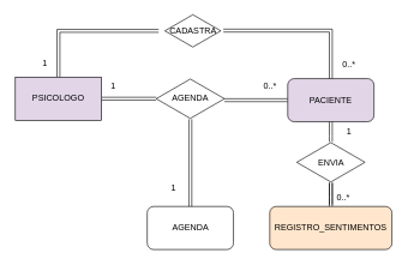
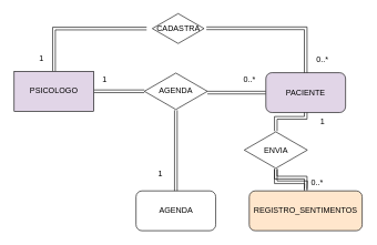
  <mxCell id="0" />
  <mxCell id="1" parent="0" />
  <mxCell id="2" value="" style="edgeStyle=orthogonalEdgeStyle;shape=link;curved=1;rounded=0;orthogonalLoop=1;jettySize=auto;html=1;exitX=0.5;exitY=0;exitDx=0;exitDy=0;" edge="1" parent="1" source="3" target="21"><mxGeometry relative="1" as="geometry" /></mxCell>
  <mxCell id="3" value="REGISTRO_SENTIMENTOS" style="rounded=1;whiteSpace=wrap;html=1;fillColor=#ffe6cc;" vertex="1" parent="1"><mxGeometry x="374" y="287" width="170" height="60" as="geometry" /></mxCell>
  <mxCell id="4" style="edgeStyle=orthogonalEdgeStyle;shape=link;curved=1;rounded=0;orthogonalLoop=1;jettySize=auto;html=1;entryX=0.5;entryY=0;entryDx=0;entryDy=0;" edge="1" parent="1" source="5" target="10"><mxGeometry relative="1" as="geometry" /></mxCell>
  <mxCell id="5" value="CADASTRA" style="html=1;whiteSpace=wrap;aspect=fixed;shape=isoRectangle;" vertex="1" parent="1"><mxGeometry x="219.5" y="20" width="95" height="45" as="geometry" /></mxCell>
  <mxCell id="6" value="AGENDA" style="rounded=1;whiteSpace=wrap;html=1;" vertex="1" parent="1"><mxGeometry x="203.5" y="287" width="120" height="60" as="geometry" /></mxCell>
  <mxCell id="7" style="edgeStyle=orthogonalEdgeStyle;shape=link;curved=1;rounded=0;orthogonalLoop=1;jettySize=auto;html=1;entryX=1;entryY=0.535;entryDx=0;entryDy=0;entryPerimeter=0;" edge="1" parent="1" source="8" target="15"><mxGeometry relative="1" as="geometry" /></mxCell>
  <mxCell id="8" value="PACIENTE" style="rounded=1;whiteSpace=wrap;html=1;fillColor=#e1d5e7;" vertex="1" parent="1"><mxGeometry x="399" y="109" width="120" height="60" as="geometry" /></mxCell>
  <mxCell id="9" style="edgeStyle=orthogonalEdgeStyle;shape=link;curved=1;rounded=0;orthogonalLoop=1;jettySize=auto;html=1;" edge="1" parent="1" source="10" target="15"><mxGeometry relative="1" as="geometry" /></mxCell>
  <mxCell id="10" value="PSICOLOGO" style="rounded=1;whiteSpace=wrap;html=1;arcSize=0;fillColor=#e1d5e7;" vertex="1" parent="1"><mxGeometry x="20" y="107" width="120" height="60" as="geometry" /></mxCell>
  <mxCell id="11" value="1" style="text;html=1;align=center;verticalAlign=middle;resizable=0;points=[];autosize=1;" vertex="1" parent="1"><mxGeometry x="51" y="77" width="20" height="20" as="geometry" /></mxCell>
  <mxCell id="12" value="0..*" style="text;html=1;align=center;verticalAlign=middle;resizable=0;points=[];autosize=1;" vertex="1" parent="1"><mxGeometry x="469" y="79" width="30" height="20" as="geometry" /></mxCell>
  <mxCell id="13" style="edgeStyle=orthogonalEdgeStyle;shape=link;curved=1;rounded=0;orthogonalLoop=1;jettySize=auto;html=1;exitX=0.947;exitY=0.491;exitDx=0;exitDy=0;exitPerimeter=0;entryX=0.5;entryY=0;entryDx=0;entryDy=0;" edge="1" parent="1" source="5" target="8"><mxGeometry relative="1" as="geometry"><mxPoint x="374" y="-40" as="sourcePoint" /><mxPoint x="469" y="39.5" as="targetPoint" /></mxGeometry></mxCell>
  <mxCell id="14" style="edgeStyle=orthogonalEdgeStyle;shape=link;curved=1;rounded=0;orthogonalLoop=1;jettySize=auto;html=1;entryX=0.5;entryY=0;entryDx=0;entryDy=0;" edge="1" parent="1" source="15" target="6"><mxGeometry relative="1" as="geometry" /></mxCell>
  <mxCell id="15" value="AGENDA" style="html=1;whiteSpace=wrap;aspect=fixed;shape=isoRectangle;" vertex="1" parent="1"><mxGeometry x="216" y="108.5" width="95" height="57" as="geometry" /></mxCell>
  <mxCell id="16" value="1" style="text;html=1;align=center;verticalAlign=middle;resizable=0;points=[];autosize=1;" vertex="1" parent="1"><mxGeometry x="231" y="253" width="17" height="18" as="geometry" /></mxCell>
  <mxCell id="17" value="1" style="text;html=1;align=center;verticalAlign=middle;resizable=0;points=[];autosize=1;" vertex="1" parent="1"><mxGeometry x="146" y="108.5" width="20" height="20" as="geometry" /></mxCell>
  <mxCell id="18" value="0..*" style="text;html=1;align=center;verticalAlign=middle;resizable=0;points=[];autosize=1;" vertex="1" parent="1"><mxGeometry x="359" y="109" width="30" height="20" as="geometry" /></mxCell>
  <mxCell id="19" style="edgeStyle=orthogonalEdgeStyle;shape=link;curved=1;rounded=0;orthogonalLoop=1;jettySize=auto;html=1;entryX=0.5;entryY=1;entryDx=0;entryDy=0;" edge="1" parent="1" source="21" target="8"><mxGeometry relative="1" as="geometry" /></mxCell>
  <mxCell id="20" style="edgeStyle=orthogonalEdgeStyle;shape=link;curved=1;rounded=0;orthogonalLoop=1;jettySize=auto;html=1;entryX=0.5;entryY=0;entryDx=0;entryDy=0;" edge="1" parent="1" source="21"><mxGeometry relative="1" as="geometry"><mxPoint x="459" y="284.5" as="targetPoint" /></mxGeometry></mxCell>
- <mxCell id="21" value="ENVIA" style="html=1;whiteSpace=wrap;aspect=fixed;shape=isoRectangle;" vertex="1" parent="1"><mxGeometry x="411.5" y="197" width="95" height="57" as="geometry" /></mxCell>
+ <mxCell id="21" value="ENVIA" style="html=1;whiteSpace=wrap;aspect=fixed;shape=isoRectangle;" vertex="1" parent="1"><mxGeometry x="366.5" y="197" width="95" height="57" as="geometry" /></mxCell>
  <mxCell id="22" value="0..*" style="text;html=1;align=center;verticalAlign=middle;resizable=0;points=[];autosize=1;" vertex="1" parent="1"><mxGeometry x="461" y="264.5" width="30" height="20" as="geometry" /></mxCell>
  <mxCell id="23" value="1" style="text;html=1;align=center;verticalAlign=middle;resizable=0;points=[];autosize=1;" vertex="1" parent="1"><mxGeometry x="474" y="173" width="20" height="20" as="geometry" /></mxCell>
